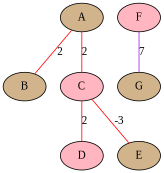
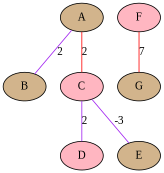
  graph {
    fontname="Liberation Serif"
    node [fillcolor=tan fontname="Liberation Serif" style=filled]
    edge [color=red fontname="Liberation Serif" weight=2]
    A
    B
    C [fillcolor=lightpink]
    D [fillcolor=lightpink]
    E
    F [fillcolor=lightpink]
    G
-   A -- B [label=2]
+   A -- B [color=purple label=2]
    A -- C [label=2 weight=5]
-   C -- D [label=2]
-   C -- E [label=-3 weight=-3]
-   F -- G [color=purple label=7 weight=7]
+   C -- D [color=purple label=2]
+   C -- E [color=purple label=-3 weight=-3]
+   F -- G [label=7 weight=7]
  }
